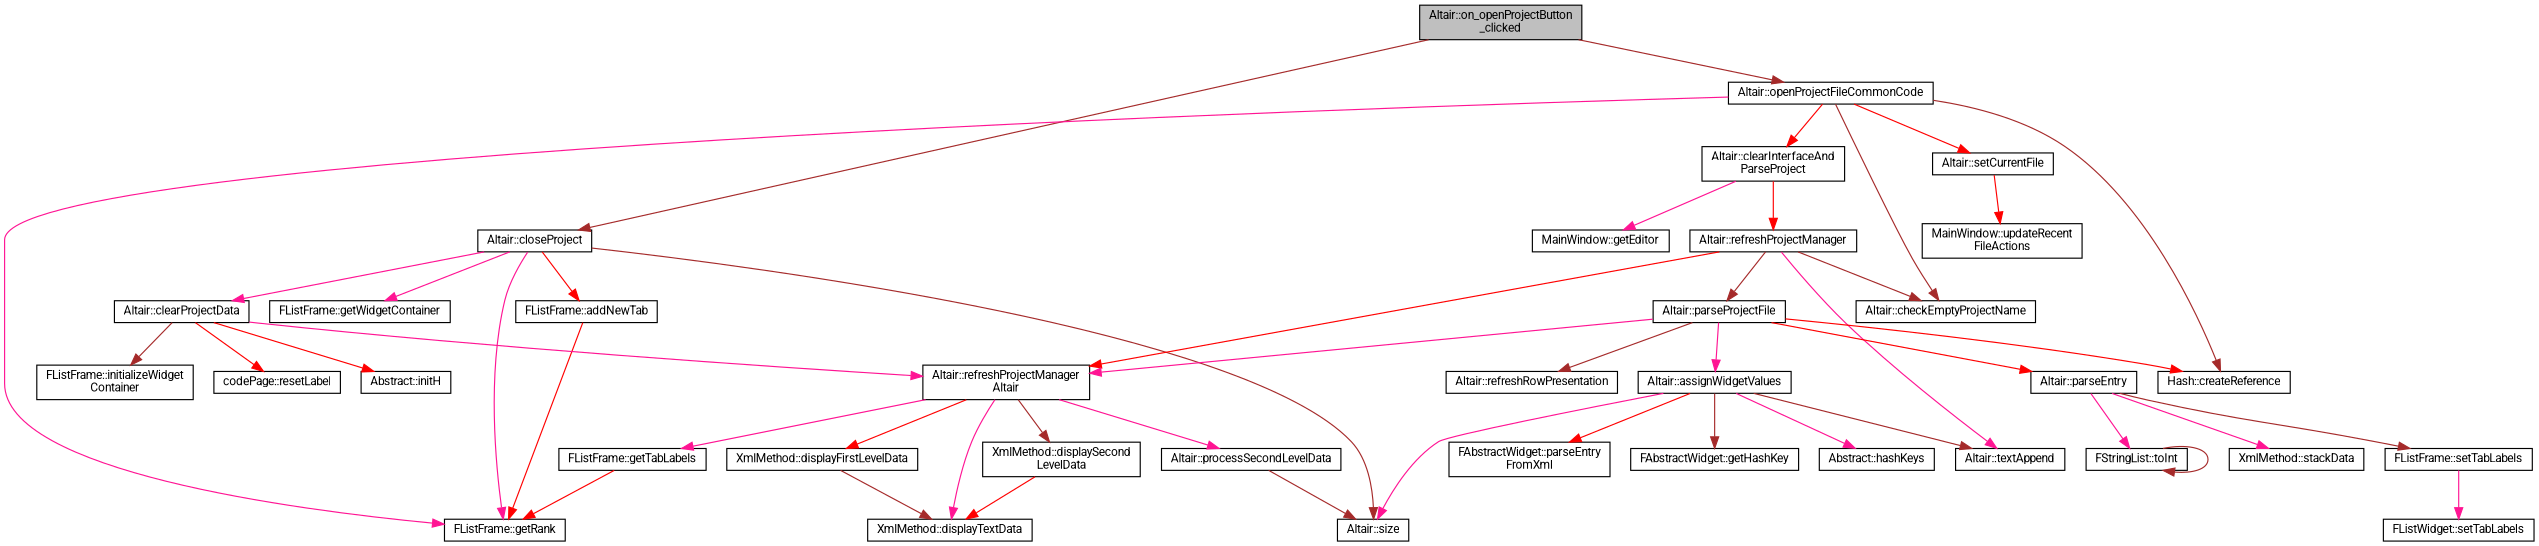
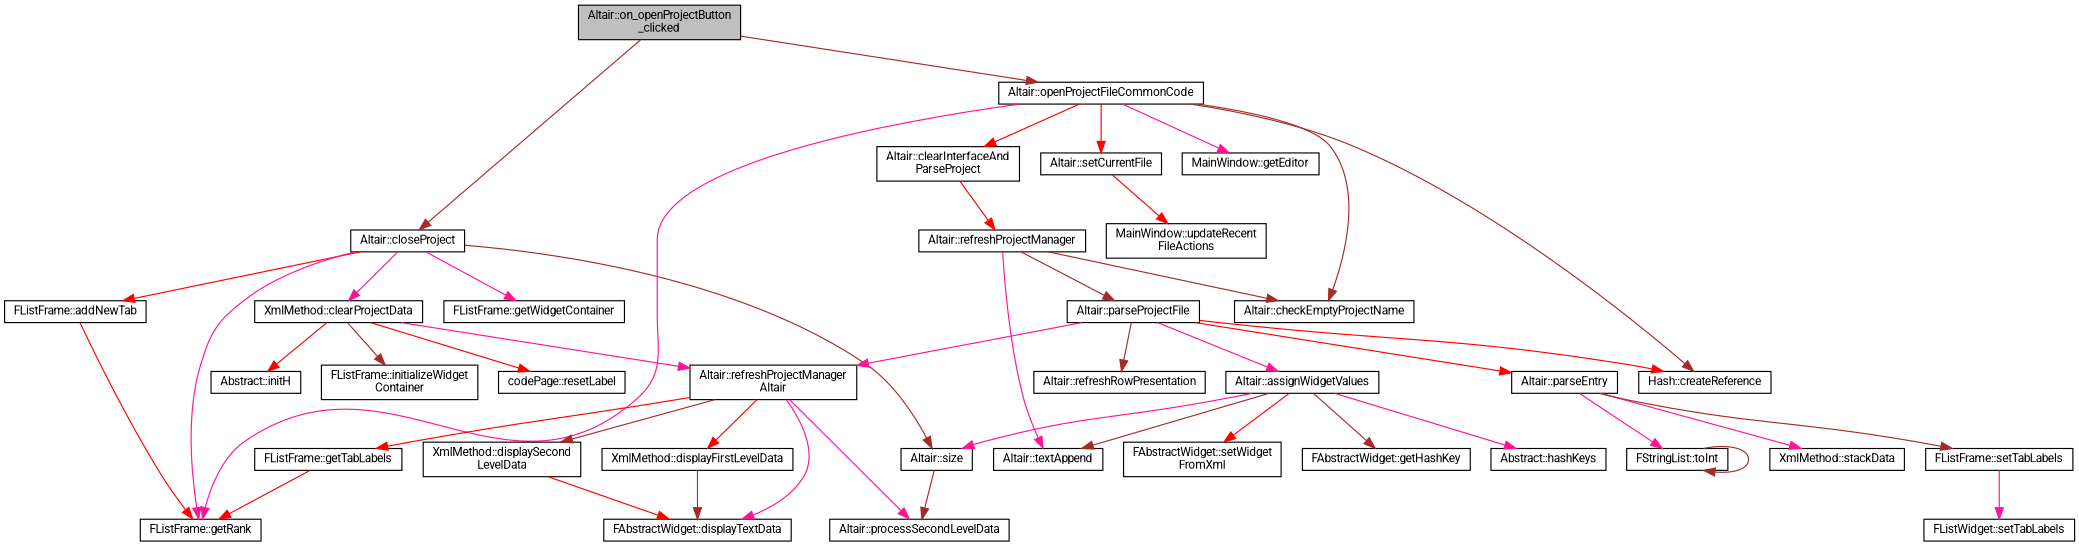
  digraph {
    fontname=Roboto
    rankdir=TB
    node [color=black fillcolor=white fontname=Roboto fontsize=10 shape=record style=filled]
    edge [color=deeppink fontname=Roboto fontsize=10 labelfontname=Helvetica labelfontsize=10 style=solid]
    n1 [fillcolor=grey75 fontcolor=black height=0.2 label="Altair::on_openProjectButton\l_clicked" width=0.4]
    n2 [height=0.2 label="Altair::closeProject" width=0.4]
    n3 [height=0.2 label="Altair::openProjectFileCommonCode" width=0.4]
    n4 [height=0.2 label="FListFrame::addNewTab" width=0.4]
    n5 [height=0.2 label="FListFrame::getRank" width=0.4]
-   n6 [height=0.2 label="Altair::clearProjectData" width=0.4]
+   n6 [height=0.2 label="XmlMethod::clearProjectData" width=0.4]
    n7 [height=0.2 label="Altair::size" width=0.4]
    n8 [height=0.2 label="FListFrame::getWidgetContainer" width=0.4]
    n9 [height=0.2 label="Altair::checkEmptyProjectName" width=0.4]
    n10 [height=0.2 label="Altair::setCurrentFile" width=0.4]
    n11 [height=0.2 label="Altair::clearInterfaceAnd\lParseProject" width=0.4]
    n12 [height=0.2 label="Hash::createReference" width=0.4]
    n13 [height=0.2 label="Abstract::initH" width=0.4]
    n14 [height=0.2 label="FListFrame::initializeWidget\lContainer" width=0.4]
    n15 [height=0.2 label="Altair::refreshProjectManager\lAltair" width=0.4]
    n16 [height=0.2 label="codePage::resetLabel" width=0.4]
    n17 [height=0.2 label="FListFrame::getTabLabels" width=0.4]
    n18 [height=0.2 label="Altair::processSecondLevelData" width=0.4]
    n19 [height=0.2 label="XmlMethod::displaySecond\lLevelData" width=0.4]
-   n20 [height=0.2 label="XmlMethod::displayTextData" width=0.4]
+   n20 [height=0.2 label="FAbstractWidget::displayTextData" width=0.4]
    n21 [height=0.2 label="XmlMethod::displayFirstLevelData" width=0.4]
    n22 [height=0.2 label="MainWindow::updateRecent\lFileActions" width=0.4]
    n23 [height=0.2 label="MainWindow::getEditor" width=0.4]
    n24 [height=0.2 label="Altair::refreshProjectManager" width=0.4]
    n25 [height=0.2 label="Altair::textAppend" width=0.4]
    n26 [height=0.2 label="Altair::parseProjectFile" width=0.4]
    n27 [height=0.2 label="Altair::parseEntry" width=0.4]
    n28 [height=0.2 label="Altair::assignWidgetValues" width=0.4]
    n29 [height=0.2 label="Altair::refreshRowPresentation" width=0.4]
    n30 [height=0.2 label="FStringList::toInt" width=0.4]
    n31 [height=0.2 label="XmlMethod::stackData" width=0.4]
    n32 [height=0.2 label="FListFrame::setTabLabels" width=0.4]
    n33 [height=0.2 label="FAbstractWidget::getHashKey" width=0.4]
    n34 [height=0.2 label="Abstract::hashKeys" width=0.4]
-   n35 [height=0.2 label="FAbstractWidget::parseEntry\lFromXml" width=0.4]
+   n35 [height=0.2 label="FAbstractWidget::setWidget\lFromXml" width=0.4]
    n36 [height=0.2 label="FListWidget::setTabLabels" width=0.4]
    n1 -> n2 [color=brown]
    n1 -> n3 [color=brown]
    n2 -> n4 [color=red]
    n2 -> n5
    n2 -> n6
    n2 -> n7 [color=brown]
    n2 -> n8
    n3 -> n5
    n3 -> n9 [color=brown]
    n3 -> n10 [color=red]
    n3 -> n11 [color=red]
    n3 -> n12 [color=brown]
    n4 -> n5 [color=red]
    n6 -> n13 [color=red]
    n6 -> n14 [color=brown]
    n6 -> n15
    n6 -> n16 [color=red]
    n10 -> n22 [color=red]
-   n11 -> n23
+   n3 -> n23
    n11 -> n24 [color=red]
-   n15 -> n17
+   n15 -> n17 [color=red]
    n15 -> n18
    n15 -> n19 [color=brown]
    n15 -> n20
    n15 -> n21 [color=red]
    n17 -> n5 [color=red]
-   n18 -> n7 [color=brown]
+   n7 -> n18 [color=brown]
    n19 -> n20 [color=red]
    n21 -> n20 [color=brown]
    n24 -> n9 [color=brown]
-   n24 -> n15 [color=red]
    n24 -> n25
    n24 -> n26 [color=brown]
    n26 -> n12 [color=red]
    n26 -> n15
    n26 -> n27 [color=red]
    n26 -> n28
    n26 -> n29 [color=brown]
    n27 -> n30
    n27 -> n31
    n27 -> n32 [color=brown]
    n28 -> n7
    n28 -> n25 [color=brown]
    n28 -> n33 [color=brown]
    n28 -> n34
    n28 -> n35 [color=red]
    n30 -> n30 [color=brown]
    n32 -> n36
  }
